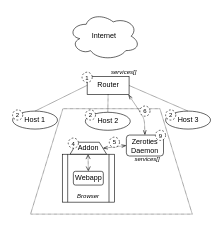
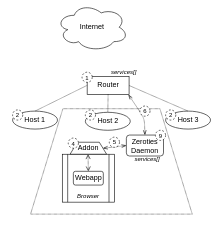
  <mxCell id="0" />
  <mxCell id="1" parent="0" />
  <mxCell id="2" value="" style="shape=trapezoid;perimeter=trapezoidPerimeter;whiteSpace=wrap;html=1;dashed=1;dashPattern=1 1;" vertex="1" parent="1"><mxGeometry x="50" y="181" width="270" height="176" as="geometry" /></mxCell>
- <mxCell id="3" value="Internet" style="ellipse;shape=cloud;whiteSpace=wrap;html=1;" vertex="1" parent="1"><mxGeometry x="113" y="20" width="120" height="80" as="geometry" /></mxCell>
+ <mxCell id="3" value="Internet" style="ellipse;shape=cloud;whiteSpace=wrap;html=1;" vertex="1" parent="1"><mxGeometry x="93" y="5" width="120" height="80" as="geometry" /></mxCell>
  <mxCell id="4" value="Router" style="rounded=0;whiteSpace=wrap;html=1;" vertex="1" parent="1"><mxGeometry x="144.5" y="127" width="70" height="30" as="geometry" /></mxCell>
  <mxCell id="5" value="Host 1" style="ellipse;whiteSpace=wrap;html=1;" vertex="1" parent="1"><mxGeometry x="20" y="185" width="75" height="30" as="geometry" /></mxCell>
  <mxCell id="6" value="Host 2" style="ellipse;whiteSpace=wrap;html=1;" vertex="1" parent="1"><mxGeometry x="141.5" y="187" width="75" height="30" as="geometry" /></mxCell>
  <mxCell id="7" value="Host 3" style="ellipse;whiteSpace=wrap;html=1;" vertex="1" parent="1"><mxGeometry x="275.5" y="185" width="75" height="30" as="geometry" /></mxCell>
  <mxCell id="8" value="Zeroties&lt;br&gt;Daemon" style="rounded=1;whiteSpace=wrap;html=1;" vertex="1" parent="1"><mxGeometry x="210" y="225" width="62" height="35" as="geometry" /></mxCell>
  <mxCell id="9" value="&lt;font style=&quot;font-size: 10px&quot;&gt;&lt;i&gt;services[]&lt;/i&gt;&lt;/font&gt;" style="text;html=1;strokeColor=none;fillColor=none;align=center;verticalAlign=middle;whiteSpace=wrap;rounded=0;" vertex="1" parent="1"><mxGeometry x="171" y="110" width="70" height="20" as="geometry" /></mxCell>
  <mxCell id="10" value="" style="shape=process;whiteSpace=wrap;html=1;backgroundOutline=1;" vertex="1" parent="1"><mxGeometry x="103" y="257" width="87" height="80" as="geometry" /></mxCell>
  <mxCell id="11" value="Addon" style="shape=trapezoid;perimeter=trapezoidPerimeter;whiteSpace=wrap;html=1;" vertex="1" parent="1"><mxGeometry x="116" y="237" width="61" height="20" as="geometry" /></mxCell>
  <mxCell id="12" value="" style="endArrow=none;dashed=1;html=1;dashPattern=1 1;entryX=0;entryY=0.5;entryDx=0;entryDy=0;exitX=0.5;exitY=0;exitDx=0;exitDy=0;" edge="1" parent="1" source="5" target="4"><mxGeometry width="50" height="50" relative="1" as="geometry"><mxPoint x="130" y="137" as="sourcePoint" /><mxPoint x="180" y="87" as="targetPoint" /></mxGeometry></mxCell>
  <mxCell id="13" value="" style="endArrow=none;dashed=1;html=1;dashPattern=1 1;entryX=0.5;entryY=0;entryDx=0;entryDy=0;exitX=1;exitY=0.5;exitDx=0;exitDy=0;" edge="1" parent="1" target="7"><mxGeometry width="50" height="50" relative="1" as="geometry"><mxPoint x="214.405" y="142.19" as="sourcePoint" /><mxPoint x="264.881" y="142.19" as="targetPoint" /></mxGeometry></mxCell>
  <mxCell id="14" value="" style="endArrow=none;dashed=1;html=1;dashPattern=1 1;entryX=0.5;entryY=0;entryDx=0;entryDy=0;exitX=0.5;exitY=1;exitDx=0;exitDy=0;" edge="1" parent="1" source="4" target="6"><mxGeometry width="50" height="50" relative="1" as="geometry"><mxPoint x="224.405" y="152.19" as="sourcePoint" /><mxPoint x="280.143" y="152.19" as="targetPoint" /></mxGeometry></mxCell>
  <mxCell id="15" value="&lt;font style=&quot;font-size: 10px&quot;&gt;&lt;i&gt;services[]&lt;/i&gt;&lt;/font&gt;" style="text;html=1;strokeColor=none;fillColor=none;align=center;verticalAlign=middle;whiteSpace=wrap;rounded=0;" vertex="1" parent="1"><mxGeometry x="210" y="255" width="70" height="20" as="geometry" /></mxCell>
  <mxCell id="16" value="" style="endArrow=openThin;startArrow=openThin;html=1;dashed=1;dashPattern=1 1;entryX=0.985;entryY=1.014;entryDx=0;entryDy=0;entryPerimeter=0;endFill=0;startFill=0;exitX=0.5;exitY=0;exitDx=0;exitDy=0;" edge="1" parent="1" source="8" target="4"><mxGeometry width="50" height="50" relative="1" as="geometry"><mxPoint x="259" y="232" as="sourcePoint" /><mxPoint x="70" y="377" as="targetPoint" /><Array as="points"><mxPoint x="240" y="197" /></Array></mxGeometry></mxCell>
  <mxCell id="17" value="" style="endArrow=openThin;startArrow=openThin;html=1;dashed=1;dashPattern=1 1;entryX=0;entryY=0.5;entryDx=0;entryDy=0;exitX=1;exitY=0.5;exitDx=0;exitDy=0;endFill=0;startFill=0;" edge="1" parent="1" source="11" target="8"><mxGeometry width="50" height="50" relative="1" as="geometry"><mxPoint x="190" y="297" as="sourcePoint" /><mxPoint x="240" y="247" as="targetPoint" /></mxGeometry></mxCell>
  <mxCell id="18" value="Webapp" style="rounded=1;whiteSpace=wrap;html=1;" vertex="1" parent="1"><mxGeometry x="121.5" y="285.5" width="50" height="23" as="geometry" /></mxCell>
  <mxCell id="19" value="" style="endArrow=open;startArrow=open;html=1;dashed=1;dashPattern=1 1;exitX=0.5;exitY=0;exitDx=0;exitDy=0;endFill=0;startFill=0;" edge="1" parent="1" source="18"><mxGeometry width="50" height="50" relative="1" as="geometry"><mxPoint x="181.095" y="256.952" as="sourcePoint" /><mxPoint x="146" y="257" as="targetPoint" /></mxGeometry></mxCell>
  <mxCell id="20" value="&lt;font style=&quot;font-size: 10px&quot;&gt;&lt;i&gt;Browser&lt;/i&gt;&lt;/font&gt;" style="text;html=1;strokeColor=none;fillColor=none;align=center;verticalAlign=middle;whiteSpace=wrap;rounded=0;" vertex="1" parent="1"><mxGeometry x="116" y="320" width="61" height="14" as="geometry" /></mxCell>
  <mxCell id="21" value="&lt;font style=&quot;font-size: 10px&quot;&gt;1&lt;/font&gt;" style="ellipse;whiteSpace=wrap;html=1;aspect=fixed;dashed=1;" vertex="1" parent="1"><mxGeometry x="136" y="120" width="17" height="17" as="geometry" /></mxCell>
  <mxCell id="22" value="&lt;font style=&quot;font-size: 10px&quot;&gt;2&lt;/font&gt;" style="ellipse;whiteSpace=wrap;html=1;aspect=fixed;dashed=1;" vertex="1" parent="1"><mxGeometry x="20" y="183" width="17" height="17" as="geometry" /></mxCell>
  <mxCell id="23" value="&lt;font style=&quot;font-size: 10px&quot;&gt;2&lt;/font&gt;" style="ellipse;whiteSpace=wrap;html=1;aspect=fixed;dashed=1;" vertex="1" parent="1"><mxGeometry x="141.5" y="183" width="17" height="17" as="geometry" /></mxCell>
  <mxCell id="24" value="&lt;font style=&quot;font-size: 10px&quot;&gt;2&lt;/font&gt;" style="ellipse;whiteSpace=wrap;html=1;aspect=fixed;dashed=1;" vertex="1" parent="1"><mxGeometry x="275.5" y="183" width="17" height="17" as="geometry" /></mxCell>
  <mxCell id="25" value="&lt;font style=&quot;font-size: 10px&quot;&gt;9&lt;/font&gt;" style="ellipse;whiteSpace=wrap;html=1;aspect=fixed;dashed=1;" vertex="1" parent="1"><mxGeometry x="258.5" y="217" width="17" height="17" as="geometry" /></mxCell>
  <mxCell id="26" value="&lt;font style=&quot;font-size: 10px&quot;&gt;4&lt;/font&gt;" style="ellipse;whiteSpace=wrap;html=1;aspect=fixed;dashed=1;" vertex="1" parent="1"><mxGeometry x="113" y="230" width="17" height="17" as="geometry" /></mxCell>
  <mxCell id="27" value="&lt;font style=&quot;font-size: 10px&quot;&gt;5&lt;/font&gt;" style="ellipse;whiteSpace=wrap;html=1;aspect=fixed;dashed=1;" vertex="1" parent="1"><mxGeometry x="181.5" y="228.5" width="17" height="17" as="geometry" /></mxCell>
  <mxCell id="28" value="&lt;font style=&quot;font-size: 10px&quot;&gt;6&lt;/font&gt;" style="ellipse;whiteSpace=wrap;html=1;aspect=fixed;dashed=1;" vertex="1" parent="1"><mxGeometry x="232.5" y="176.5" width="17" height="17" as="geometry" /></mxCell>
